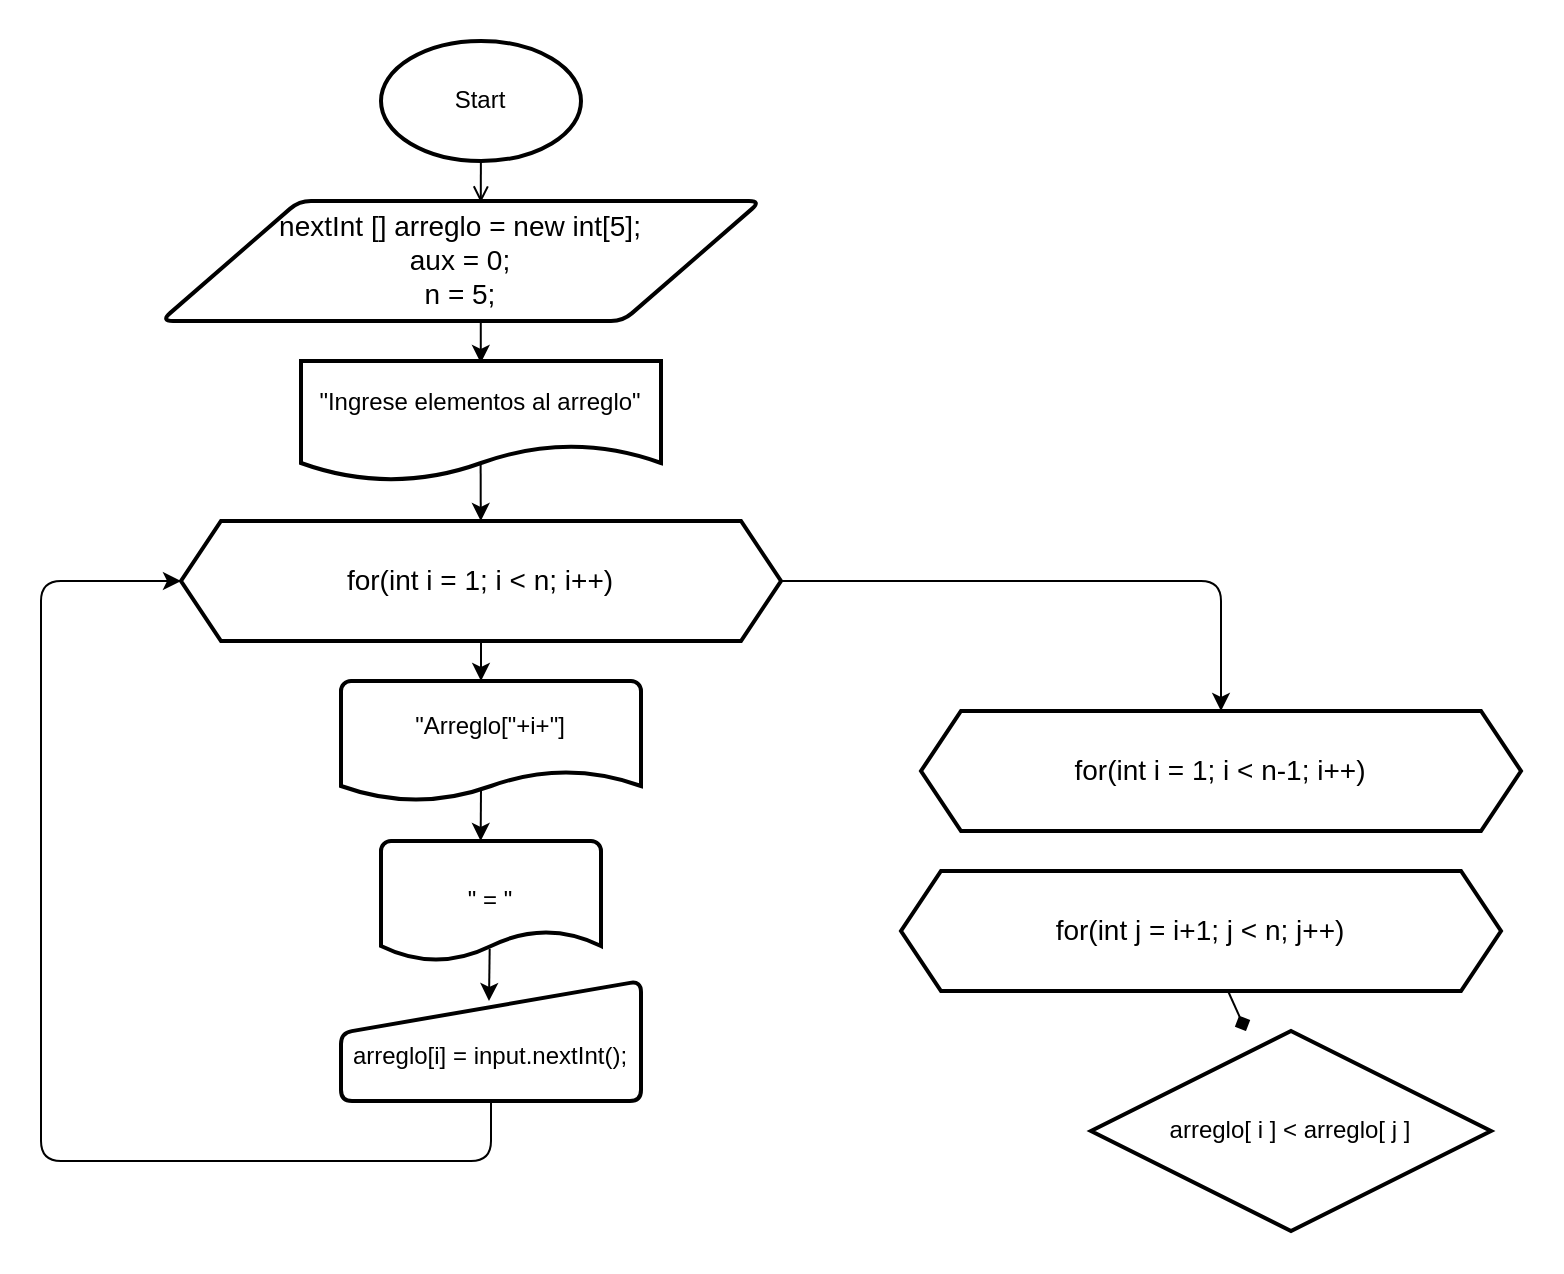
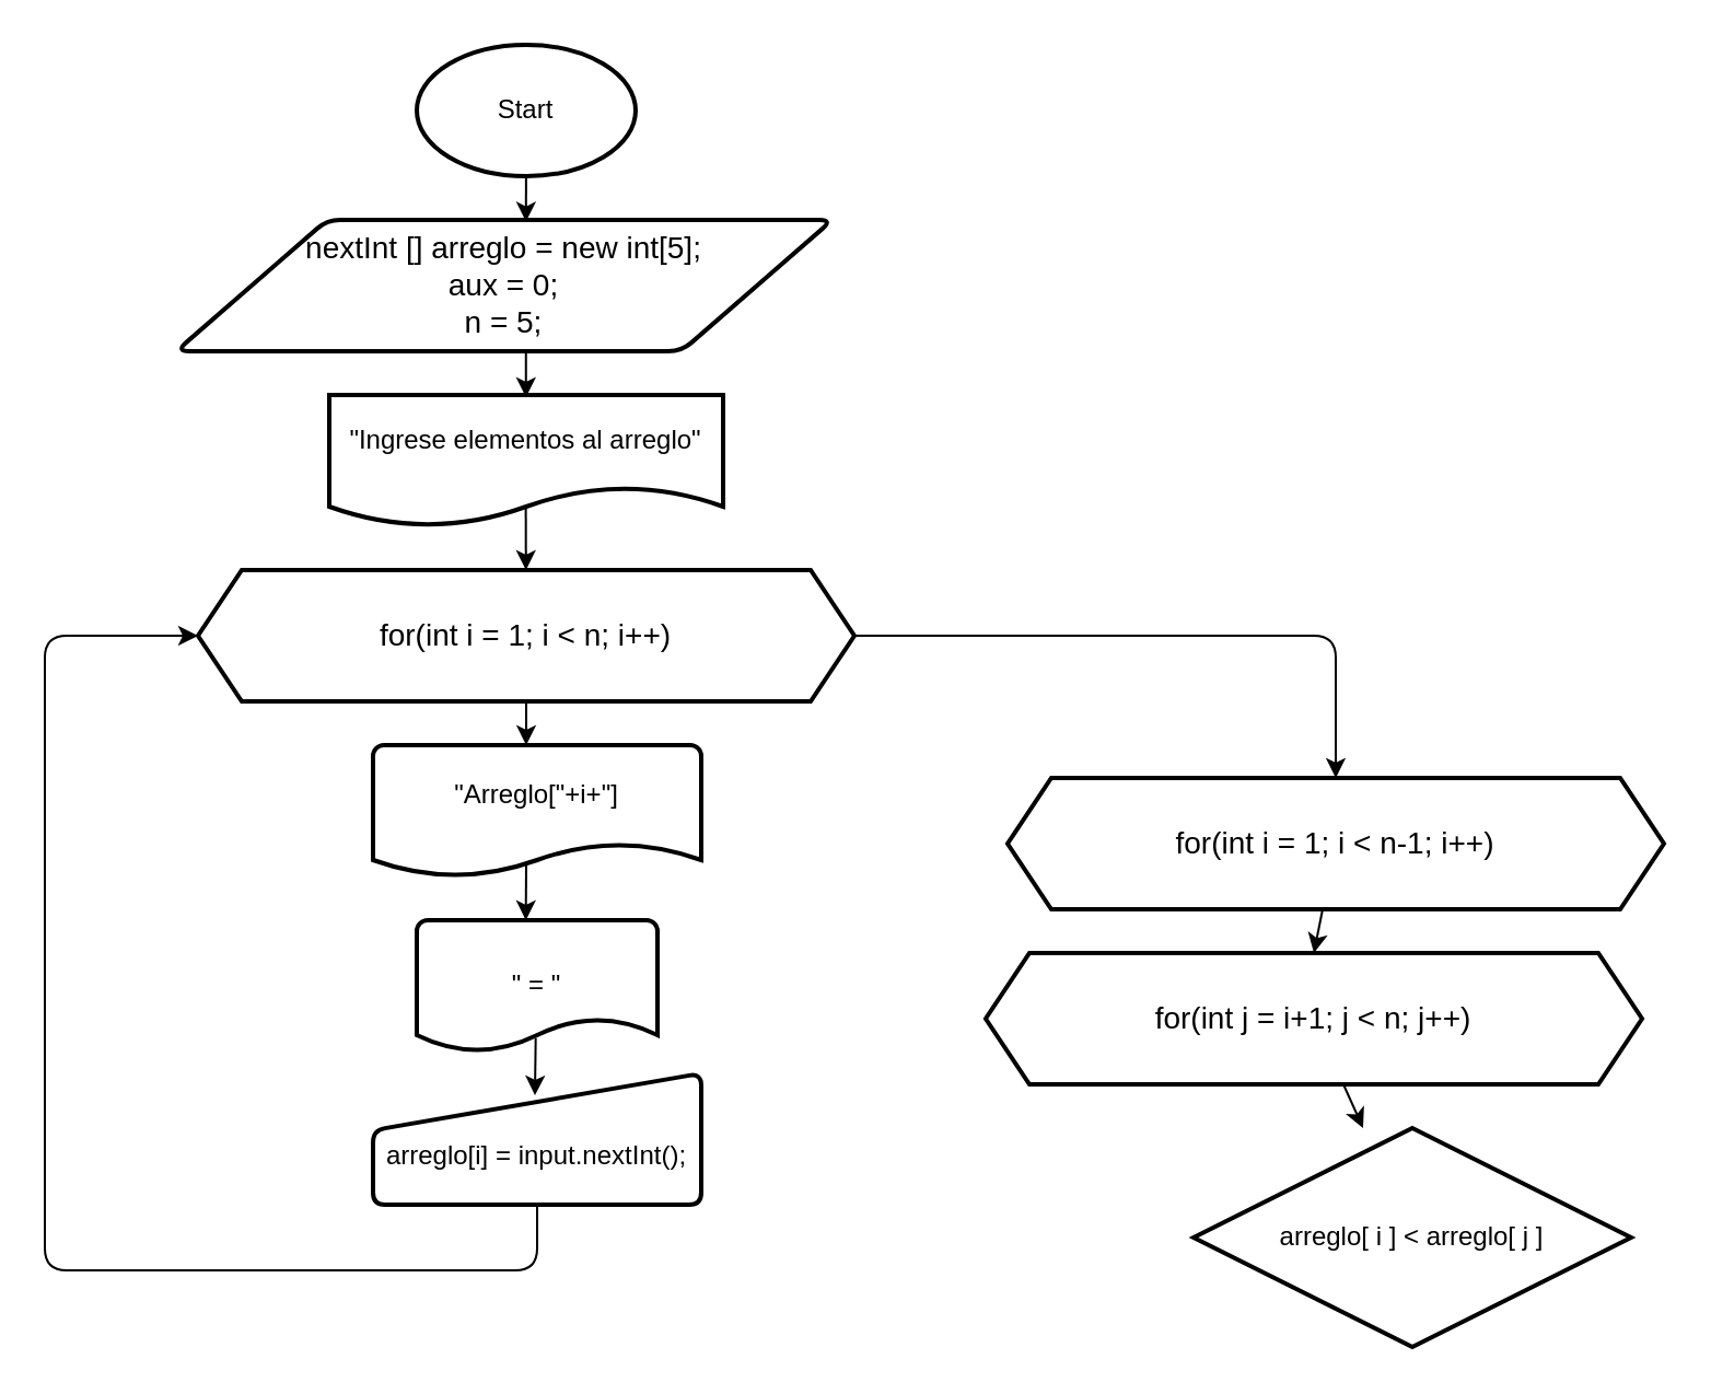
  <mxCell id="0" />
  <mxCell id="1" parent="0" />
  <mxCell id="2" value="Start" style="strokeWidth=2;html=1;shape=mxgraph.flowchart.start_1;whiteSpace=wrap;" vertex="1" parent="1"><mxGeometry x="190" y="20" width="100" height="60" as="geometry" /></mxCell>
  <mxCell id="3" value="nextInt [] arreglo = new int[5];&lt;div&gt;aux = 0;&lt;/div&gt;&lt;div&gt;n = 5;&lt;/div&gt;" style="shape=parallelogram;html=1;strokeWidth=2;perimeter=parallelogramPerimeter;whiteSpace=wrap;rounded=1;arcSize=12;size=0.23;fontSize=14;fontColor=#000000;" vertex="1" parent="1"><mxGeometry x="80" y="100" width="300" height="60" as="geometry" /></mxCell>
- <mxCell id="4" style="edgeStyle=none;html=1;entryX=0.533;entryY=0.013;entryDx=0;entryDy=0;entryPerimeter=0;endArrow=open;" edge="1" parent="1" source="2" target="3"><mxGeometry relative="1" as="geometry" /></mxCell>
+ <mxCell id="4" style="edgeStyle=none;html=1;entryX=0.533;entryY=0.013;entryDx=0;entryDy=0;entryPerimeter=0;" edge="1" parent="1" source="2" target="3"><mxGeometry relative="1" as="geometry" /></mxCell>
  <mxCell id="5" style="edgeStyle=none;html=1;entryX=0.533;entryY=0.013;entryDx=0;entryDy=0;entryPerimeter=0;" edge="1" parent="1"><mxGeometry relative="1" as="geometry"><mxPoint x="239.89" y="160" as="sourcePoint" /><mxPoint x="239.89" y="181" as="targetPoint" /></mxGeometry></mxCell>
  <mxCell id="6" style="edgeStyle=none;html=1;exitX=1;exitY=0.5;exitDx=0;exitDy=0;entryX=0.5;entryY=0;entryDx=0;entryDy=0;" edge="1" parent="1" source="7" target="18"><mxGeometry relative="1" as="geometry"><mxPoint x="620" y="340" as="targetPoint" /><Array as="points"><mxPoint x="610" y="290" /></Array></mxGeometry></mxCell>
  <mxCell id="7" value="for(int i = 1; i &amp;lt; n; i++)" style="shape=hexagon;perimeter=hexagonPerimeter2;whiteSpace=wrap;html=1;fixedSize=1;strokeWidth=2;fontSize=14;" vertex="1" parent="1"><mxGeometry x="90" y="260" width="300" height="60" as="geometry" /></mxCell>
  <mxCell id="8" value="&quot;Arreglo[&quot;+i+&quot;]&lt;div&gt;&lt;br&gt;&lt;/div&gt;" style="strokeWidth=2;html=1;shape=mxgraph.flowchart.document2;whiteSpace=wrap;size=0.25;" vertex="1" parent="1"><mxGeometry x="170" y="340" width="150" height="60" as="geometry" /></mxCell>
  <mxCell id="9" style="edgeStyle=none;html=1;" edge="1" parent="1" source="7"><mxGeometry relative="1" as="geometry"><mxPoint x="240" y="340" as="targetPoint" /></mxGeometry></mxCell>
  <mxCell id="10" style="edgeStyle=none;html=1;exitX=0.494;exitY=0.897;exitDx=0;exitDy=0;exitPerimeter=0;" edge="1" parent="1" source="11"><mxGeometry relative="1" as="geometry"><mxPoint x="244" y="500" as="targetPoint" /></mxGeometry></mxCell>
  <mxCell id="11" value="&lt;div&gt;&quot; = &quot;&lt;/div&gt;" style="strokeWidth=2;html=1;shape=mxgraph.flowchart.document2;whiteSpace=wrap;size=0.25;" vertex="1" parent="1"><mxGeometry x="190" y="420" width="110" height="60" as="geometry" /></mxCell>
  <mxCell id="12" style="edgeStyle=none;html=1;" edge="1" parent="1"><mxGeometry relative="1" as="geometry"><mxPoint x="240" y="394" as="sourcePoint" /><mxPoint x="239.83" y="420" as="targetPoint" /></mxGeometry></mxCell>
  <mxCell id="13" style="edgeStyle=none;html=1;entryX=0;entryY=0.5;entryDx=0;entryDy=0;exitX=0.5;exitY=1;exitDx=0;exitDy=0;" edge="1" parent="1" source="14" target="7"><mxGeometry relative="1" as="geometry"><Array as="points"><mxPoint x="245" y="580" /><mxPoint x="20" y="580" /><mxPoint x="20" y="290" /></Array></mxGeometry></mxCell>
  <mxCell id="14" value="&lt;div&gt;&lt;br&gt;&lt;/div&gt;&lt;div&gt;arreglo[i] = input.nextInt();&lt;/div&gt;" style="html=1;strokeWidth=2;shape=manualInput;whiteSpace=wrap;rounded=1;size=26;arcSize=11;fontStyle=0;fontColor=#000000;" vertex="1" parent="1"><mxGeometry x="170" y="490" width="150" height="60" as="geometry" /></mxCell>
  <mxCell id="15" value="&quot;Ingrese elementos al arreglo&quot;" style="shape=document;whiteSpace=wrap;html=1;boundedLbl=1;strokeWidth=2;" vertex="1" parent="1"><mxGeometry x="150" y="180" width="180" height="60" as="geometry" /></mxCell>
  <mxCell id="16" style="edgeStyle=none;html=1;entryX=0.533;entryY=0.013;entryDx=0;entryDy=0;entryPerimeter=0;exitX=0.499;exitY=0.859;exitDx=0;exitDy=0;exitPerimeter=0;" edge="1" parent="1" source="15"><mxGeometry relative="1" as="geometry"><mxPoint x="239.89" y="239" as="sourcePoint" /><mxPoint x="239.89" y="260" as="targetPoint" /></mxGeometry></mxCell>
+ <mxCell id="17" style="edgeStyle=none;html=1;entryX=0.5;entryY=0;entryDx=0;entryDy=0;" edge="1" parent="1" source="18" target="20"><mxGeometry relative="1" as="geometry" /></mxCell>
  <mxCell id="18" value="for(int i = 1; i &amp;lt; n-1; i++)" style="shape=hexagon;perimeter=hexagonPerimeter2;whiteSpace=wrap;html=1;fixedSize=1;strokeWidth=2;fontSize=14;" vertex="1" parent="1"><mxGeometry x="460" y="355" width="300" height="60" as="geometry" /></mxCell>
- <mxCell id="19" style="edgeStyle=none;html=1;endArrow=diamond;" edge="1" parent="1" source="20" target="21"><mxGeometry relative="1" as="geometry"><mxPoint x="610" y="570" as="targetPoint" /></mxGeometry></mxCell>
+ <mxCell id="19" style="edgeStyle=none;html=1;" edge="1" parent="1" source="20" target="21"><mxGeometry relative="1" as="geometry"><mxPoint x="610" y="570" as="targetPoint" /></mxGeometry></mxCell>
  <mxCell id="20" value="for(int j = i+1; j &amp;lt; n; j++)" style="shape=hexagon;perimeter=hexagonPerimeter2;whiteSpace=wrap;html=1;fixedSize=1;strokeWidth=2;fontSize=14;" vertex="1" parent="1"><mxGeometry x="450" y="435" width="300" height="60" as="geometry" /></mxCell>
  <mxCell id="21" value="arreglo[ i ] &amp;lt; arreglo[ j ]" style="strokeWidth=2;html=1;shape=mxgraph.flowchart.decision;whiteSpace=wrap;" vertex="1" parent="1"><mxGeometry x="545" y="515" width="200" height="100" as="geometry" /></mxCell>
